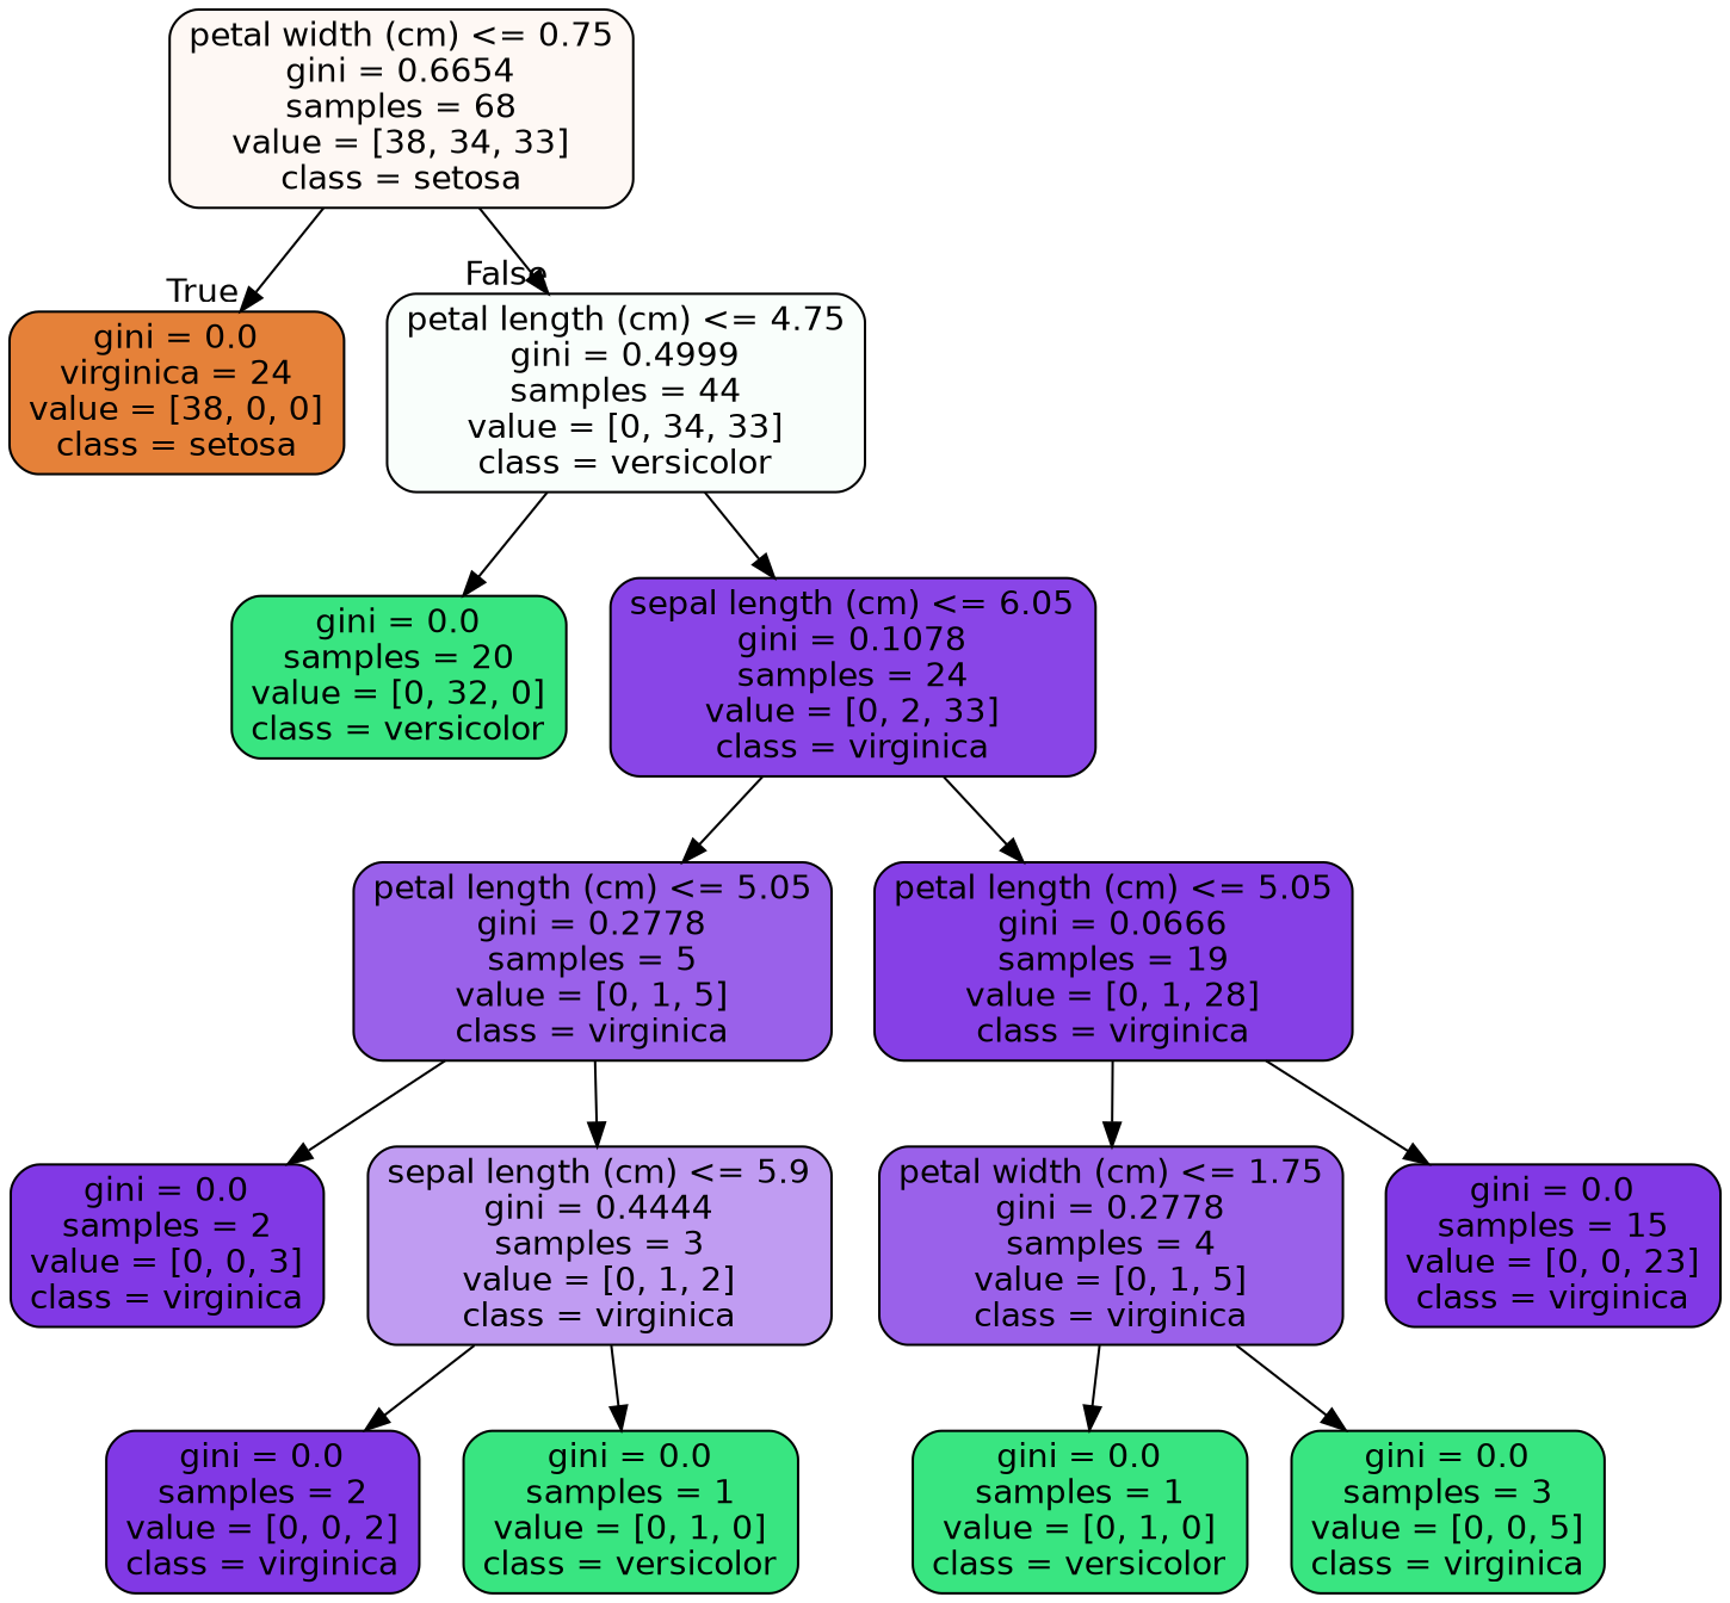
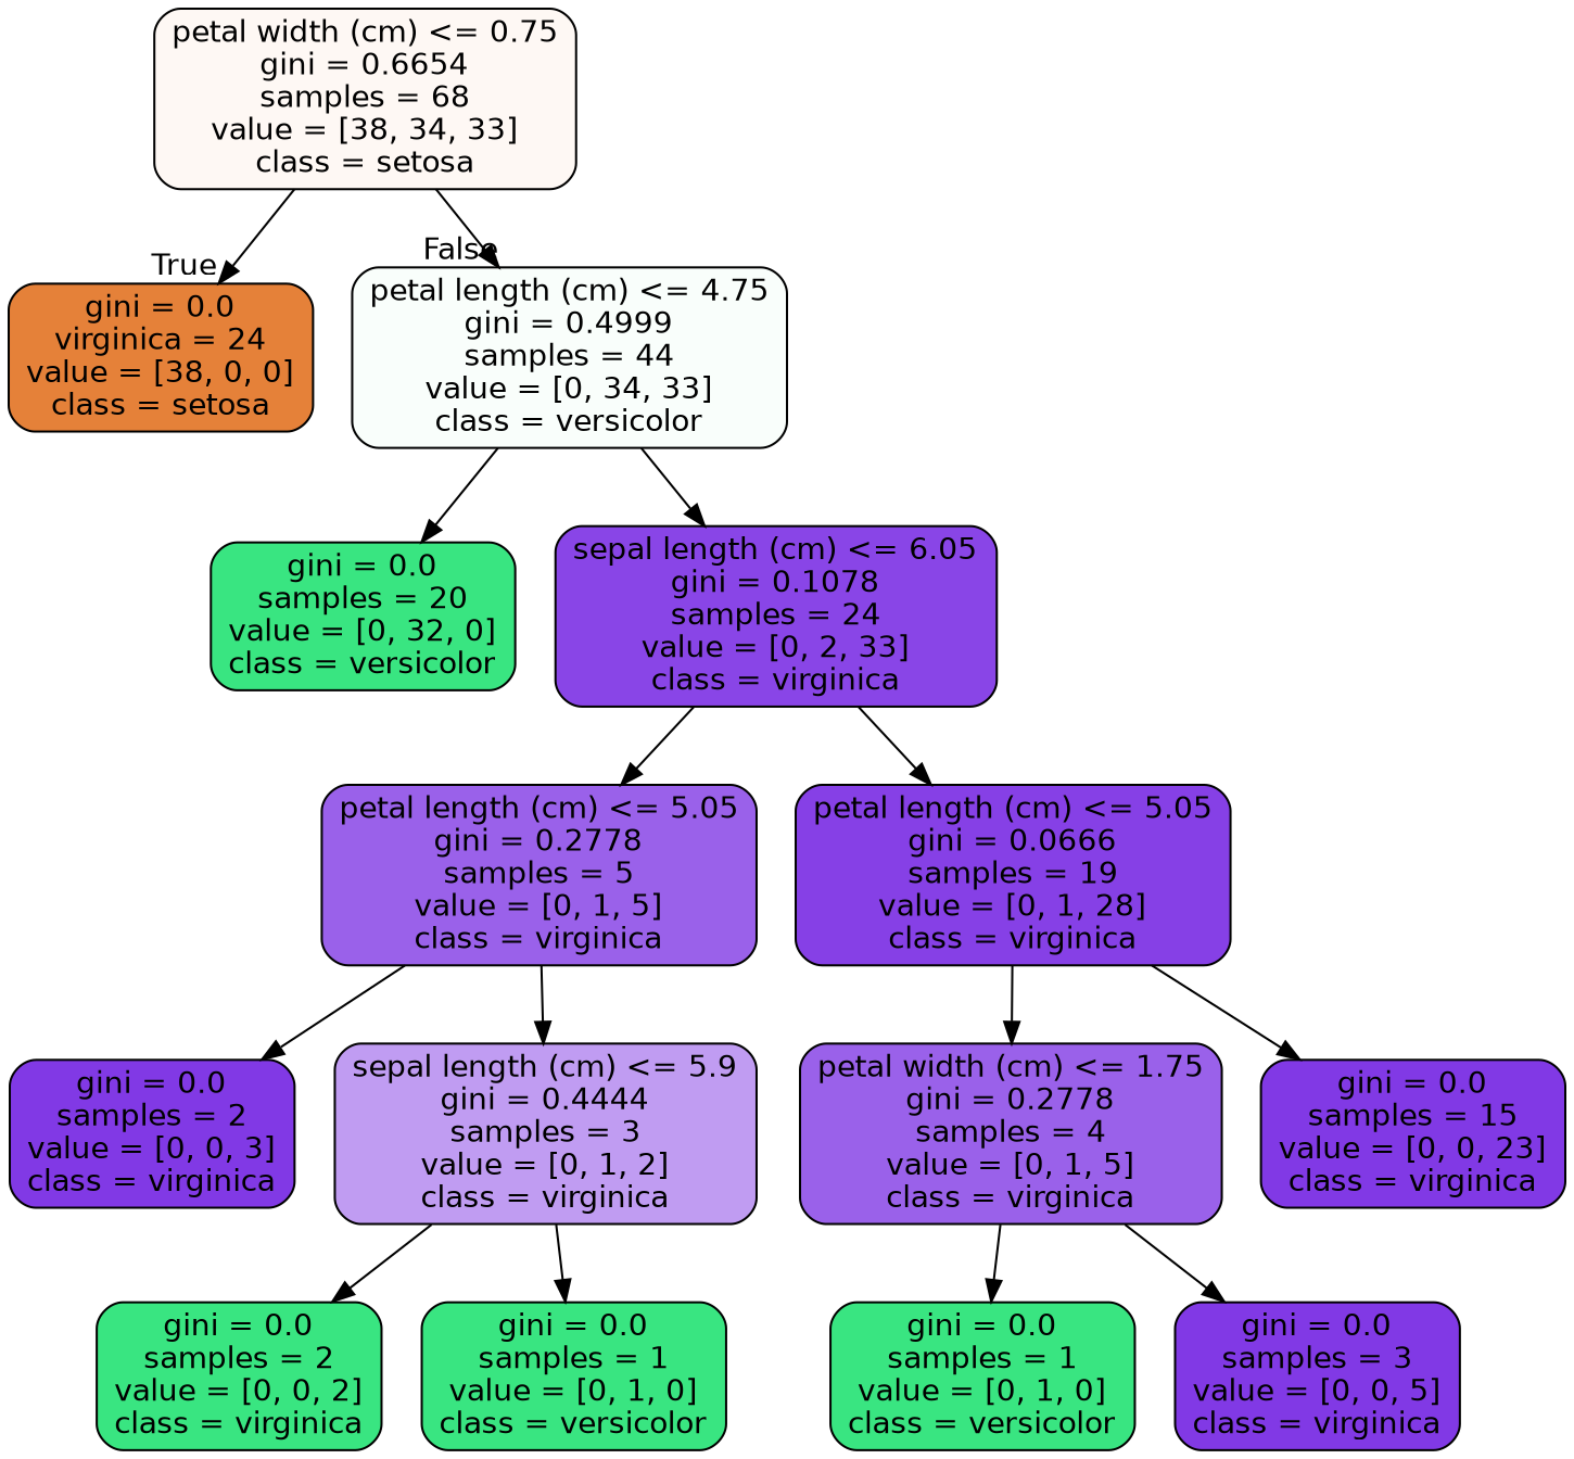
  digraph {
    node [color=black fillcolor="#8139e5" fontname=helvetica shape=box style="filled, rounded"]
    edge [fontname=helvetica]
    n1 [fillcolor="#fef8f4" label="petal width (cm) <= 0.75\ngini = 0.6654\nsamples = 68\nvalue = [38, 34, 33]\nclass = setosa"]
    n2 [fillcolor="#e58139" label="gini = 0.0\nvirginica = 24\nvalue = [38, 0, 0]\nclass = setosa"]
    n3 [fillcolor="#f9fefb" label="petal length (cm) <= 4.75\ngini = 0.4999\nsamples = 44\nvalue = [0, 34, 33]\nclass = versicolor"]
    n4 [fillcolor="#39e581" label="gini = 0.0\nsamples = 20\nvalue = [0, 32, 0]\nclass = versicolor"]
    n5 [fillcolor="#8945e7" label="sepal length (cm) <= 6.05\ngini = 0.1078\nsamples = 24\nvalue = [0, 2, 33]\nclass = virginica"]
    n6 [fillcolor="#9a61ea" label="petal length (cm) <= 5.05\ngini = 0.2778\nsamples = 5\nvalue = [0, 1, 5]\nclass = virginica"]
    n7 [fillcolor="#8640e6" label="petal length (cm) <= 5.05\ngini = 0.0666\nsamples = 19\nvalue = [0, 1, 28]\nclass = virginica"]
    n8 [label="gini = 0.0\nsamples = 2\nvalue = [0, 0, 3]\nclass = virginica"]
    n9 [fillcolor="#c09cf2" label="sepal length (cm) <= 5.9\ngini = 0.4444\nsamples = 3\nvalue = [0, 1, 2]\nclass = virginica"]
    n10 [fillcolor="#9a61ea" label="petal width (cm) <= 1.75\ngini = 0.2778\nsamples = 4\nvalue = [0, 1, 5]\nclass = virginica"]
    n11 [label="gini = 0.0\nsamples = 15\nvalue = [0, 0, 23]\nclass = virginica"]
-   n12 [label="gini = 0.0\nsamples = 2\nvalue = [0, 0, 2]\nclass = virginica"]
+   n12 [fillcolor="#39e581" label="gini = 0.0\nsamples = 2\nvalue = [0, 0, 2]\nclass = virginica"]
    n13 [fillcolor="#39e581" label="gini = 0.0\nsamples = 1\nvalue = [0, 1, 0]\nclass = versicolor"]
    n14 [fillcolor="#39e581" label="gini = 0.0\nsamples = 1\nvalue = [0, 1, 0]\nclass = versicolor"]
-   n15 [fillcolor="#39e581" label="gini = 0.0\nsamples = 3\nvalue = [0, 0, 5]\nclass = virginica"]
+   n15 [label="gini = 0.0\nsamples = 3\nvalue = [0, 0, 5]\nclass = virginica"]
    n1 -> n2 [headlabel=True labelangle=45 labeldistance=2.5]
    n1 -> n3 [headlabel=False labelangle=-45 labeldistance=2.5]
    n3 -> n4
    n3 -> n5
    n5 -> n6
    n5 -> n7
    n6 -> n8
    n6 -> n9
    n7 -> n10
    n7 -> n11
    n9 -> n12
    n9 -> n13
    n10 -> n14
    n10 -> n15
  }
